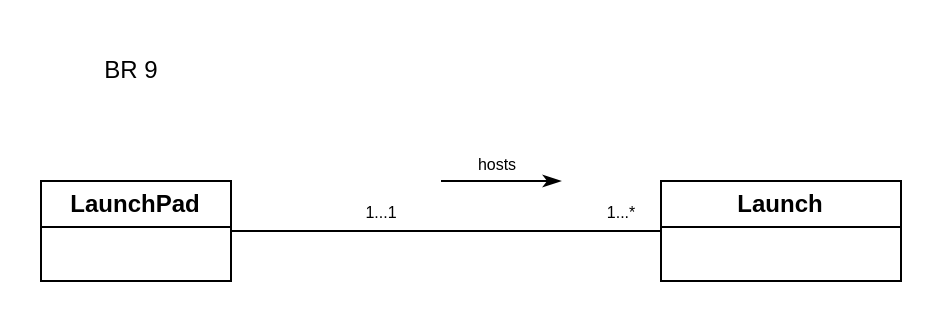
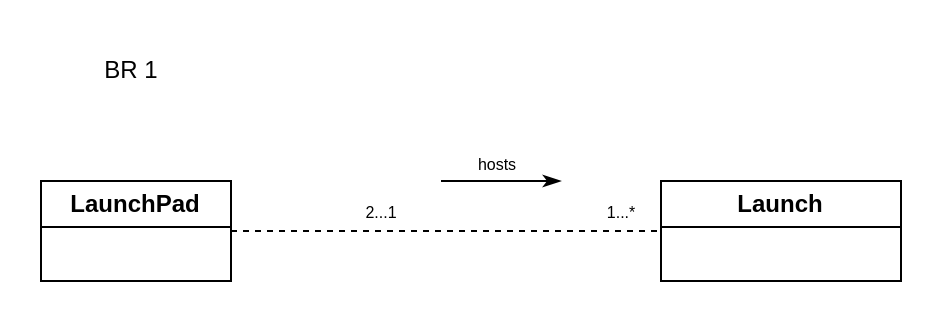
  <mxCell id="0" />
  <mxCell id="1" parent="0" />
- <mxCell id="2" value="BR 9" style="text;html=1;align=center;verticalAlign=middle;resizable=0;points=[];autosize=1;strokeColor=none;fillColor=none;" vertex="1" parent="1"><mxGeometry x="40" y="20" width="50" height="30" as="geometry" /></mxCell>
+ <mxCell id="2" value="BR 1" style="text;html=1;align=center;verticalAlign=middle;resizable=0;points=[];autosize=1;strokeColor=none;fillColor=none;" vertex="1" parent="1"><mxGeometry x="40" y="20" width="50" height="30" as="geometry" /></mxCell>
  <mxCell id="3" value="LaunchPad" style="swimlane;whiteSpace=wrap;html=1;" vertex="1" parent="1"><mxGeometry x="20" y="90" width="95" height="50" as="geometry" /></mxCell>
  <mxCell id="4" value="Launch" style="swimlane;whiteSpace=wrap;html=1;" vertex="1" parent="1"><mxGeometry x="330" y="90" width="120" height="50" as="geometry" /></mxCell>
- <mxCell id="5" value="" style="html=1;rounded=0;endArrow=none;endFill=0;entryX=0;entryY=0.5;entryDx=0;entryDy=0;exitX=1;exitY=0.5;exitDx=0;exitDy=0;" edge="1" parent="1" source="3" target="4"><mxGeometry width="100" relative="1" as="geometry"><mxPoint x="170" y="120" as="sourcePoint" /><mxPoint x="260" y="120" as="targetPoint" /></mxGeometry></mxCell>
+ <mxCell id="5" value="" style="html=1;rounded=0;endArrow=none;endFill=0;entryX=0;entryY=0.5;entryDx=0;entryDy=0;exitX=1;exitY=0.5;exitDx=0;exitDy=0;dashed=1;" edge="1" parent="1" source="3" target="4"><mxGeometry width="100" relative="1" as="geometry"><mxPoint x="170" y="120" as="sourcePoint" /><mxPoint x="260" y="120" as="targetPoint" /></mxGeometry></mxCell>
  <mxCell id="6" value="" style="html=1;rounded=0;endArrow=classicThin;endFill=1;strokeWidth=1;" edge="1" parent="1"><mxGeometry width="100" relative="1" as="geometry"><mxPoint x="220" y="90" as="sourcePoint" /><mxPoint x="280" y="90" as="targetPoint" /></mxGeometry></mxCell>
  <mxCell id="7" value="&lt;font style=&quot;font-size: 8px;&quot;&gt;hosts&lt;/font&gt;" style="edgeLabel;html=1;align=center;verticalAlign=middle;resizable=0;points=[];" vertex="1" connectable="0" parent="6"><mxGeometry x="-0.095" y="1" relative="1" as="geometry"><mxPoint y="-9" as="offset" /></mxGeometry></mxCell>
  <mxCell id="8" value="&lt;font style=&quot;font-size: 8px;&quot;&gt;1...*&lt;/font&gt;" style="text;html=1;align=center;verticalAlign=middle;resizable=0;points=[];autosize=1;strokeColor=none;fillColor=none;" vertex="1" parent="1"><mxGeometry x="290" y="90" width="40" height="30" as="geometry" /></mxCell>
- <mxCell id="9" value="&lt;font style=&quot;font-size: 8px;&quot;&gt;1...1&lt;/font&gt;" style="text;html=1;align=center;verticalAlign=middle;resizable=0;points=[];autosize=1;strokeColor=none;fillColor=none;" vertex="1" parent="1"><mxGeometry x="170" y="90" width="40" height="30" as="geometry" /></mxCell>
+ <mxCell id="9" value="&lt;font style=&quot;font-size: 8px;&quot;&gt;2...1&lt;/font&gt;" style="text;html=1;align=center;verticalAlign=middle;resizable=0;points=[];autosize=1;strokeColor=none;fillColor=none;" vertex="1" parent="1"><mxGeometry x="170" y="90" width="40" height="30" as="geometry" /></mxCell>
